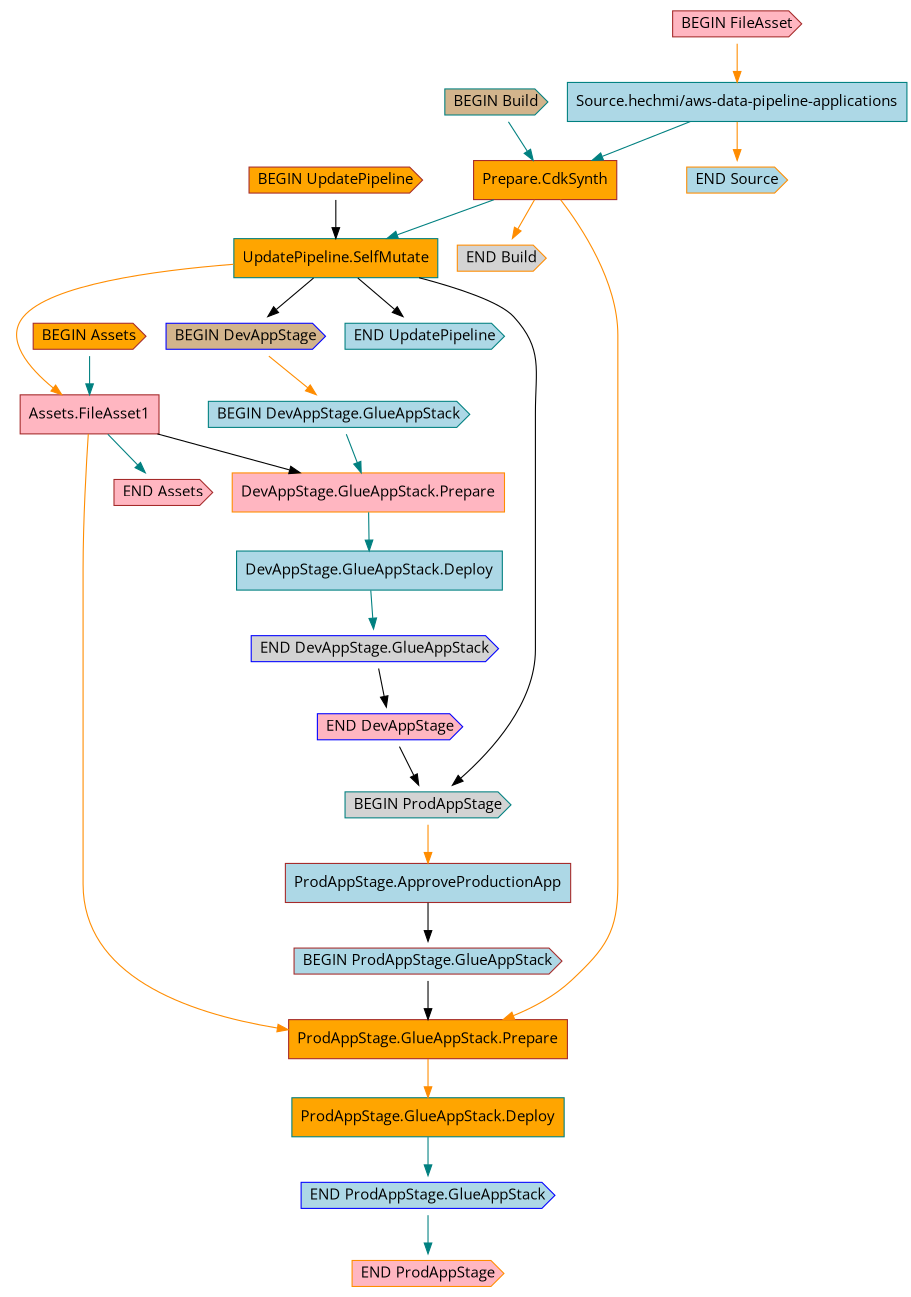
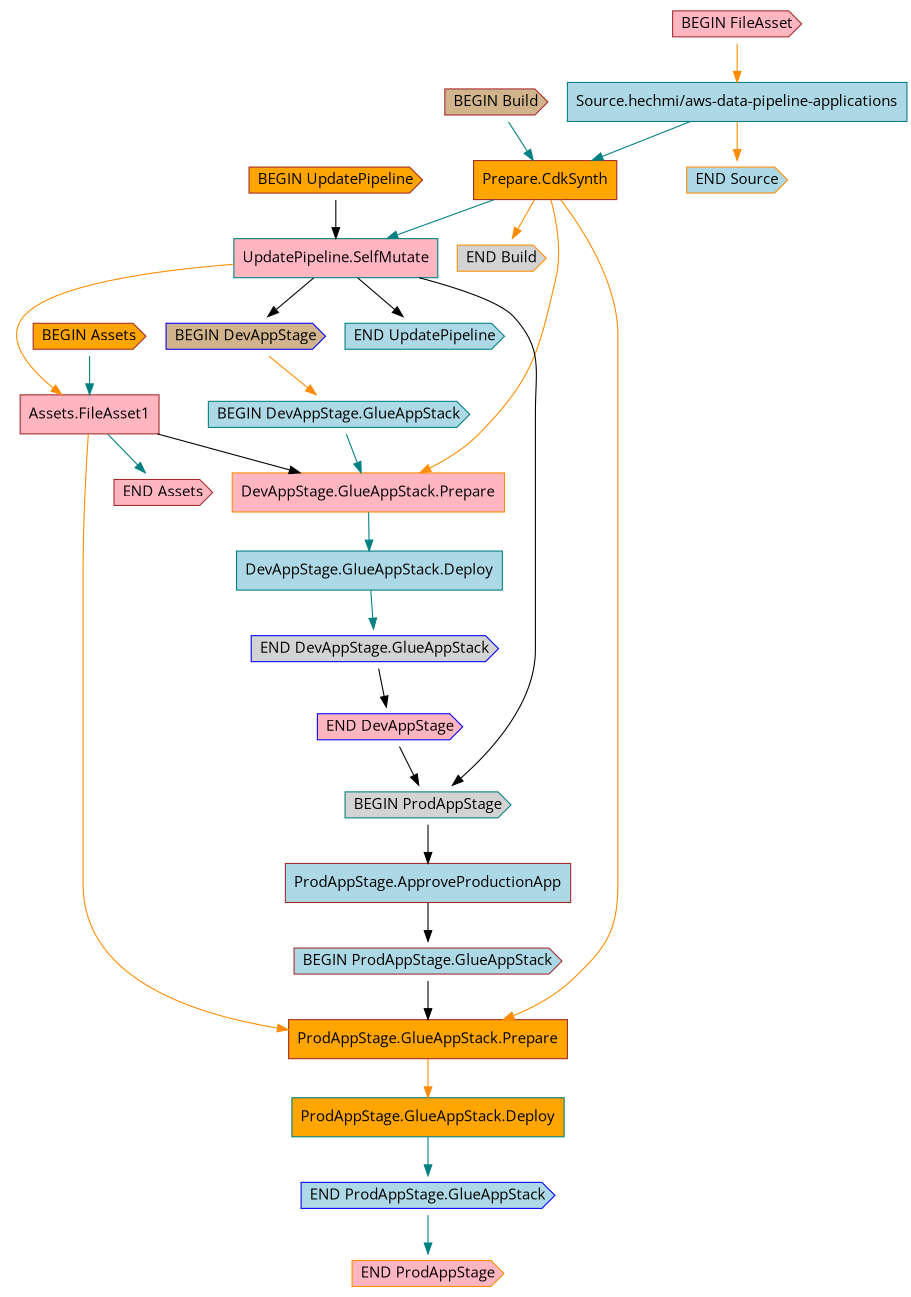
  digraph {
    fontname="Open Sans"
    node [color=brown fillcolor=lightblue fontname="Open Sans" shape=cds style=filled]
    edge [color=teal fontname="Open Sans"]
-   "BEGIN Build" [color=teal fillcolor=tan]
+   "BEGIN Build" [fillcolor=tan]
    n2 [fillcolor=orange label="Prepare.CdkSynth" shape=box]
    "END Build" [color=darkorange fillcolor=lightgrey]
-   "UpdatePipeline.SelfMutate" [color=teal fillcolor=orange shape=box]
+   "UpdatePipeline.SelfMutate" [color=teal fillcolor=lightpink shape=box]
    "DevAppStage.GlueAppStack.Prepare" [color=darkorange fillcolor=lightpink shape=box]
    "ProdAppStage.GlueAppStack.Prepare" [fillcolor=orange shape=box]
    "END UpdatePipeline" [color=teal]
    "Assets.FileAsset1" [fillcolor=lightpink shape=box]
    "BEGIN DevAppStage" [color=blue fillcolor=tan]
    "BEGIN ProdAppStage" [color=teal fillcolor=lightgrey]
    "DevAppStage.GlueAppStack.Deploy" [color=teal shape=box]
    "ProdAppStage.GlueAppStack.Deploy" [color=teal fillcolor=orange shape=box]
    "Source.hechmi/aws-data-pipeline-applications" [color=teal shape=box]
    "END Source" [color=darkorange]
    "BEGIN UpdatePipeline" [fillcolor=orange]
    "END Assets" [fillcolor=lightpink]
    "BEGIN DevAppStage.GlueAppStack" [color=teal]
    "ProdAppStage.ApproveProductionApp" [shape=box]
    "BEGIN Assets" [fillcolor=orange]
    "END DevAppStage" [color=blue fillcolor=lightpink]
    "END DevAppStage.GlueAppStack" [color=blue fillcolor=lightgrey]
    "BEGIN ProdAppStage.GlueAppStack"
    "END ProdAppStage" [color=darkorange fillcolor=lightpink]
    "END ProdAppStage.GlueAppStack" [color=blue]
    n25 [fillcolor=lightpink label="BEGIN FileAsset"]
    "BEGIN Build" -> n2
    n2 -> "END Build" [color=darkorange]
    n2 -> "UpdatePipeline.SelfMutate"
+   n2 -> "DevAppStage.GlueAppStack.Prepare" [color=darkorange]
    n2 -> "ProdAppStage.GlueAppStack.Prepare" [color=darkorange]
    "UpdatePipeline.SelfMutate" -> "END UpdatePipeline" [color=black]
    "UpdatePipeline.SelfMutate" -> "Assets.FileAsset1" [color=darkorange]
    "UpdatePipeline.SelfMutate" -> "BEGIN DevAppStage" [color=black]
    "UpdatePipeline.SelfMutate" -> "BEGIN ProdAppStage" [color=black]
    "DevAppStage.GlueAppStack.Prepare" -> "DevAppStage.GlueAppStack.Deploy"
    "ProdAppStage.GlueAppStack.Prepare" -> "ProdAppStage.GlueAppStack.Deploy" [color=darkorange]
    "Assets.FileAsset1" -> "DevAppStage.GlueAppStack.Prepare" [color=black]
    "Assets.FileAsset1" -> "ProdAppStage.GlueAppStack.Prepare" [color=darkorange]
    "Assets.FileAsset1" -> "END Assets"
    "BEGIN DevAppStage" -> "BEGIN DevAppStage.GlueAppStack" [color=darkorange]
-   "BEGIN ProdAppStage" -> "ProdAppStage.ApproveProductionApp" [color=darkorange]
+   "BEGIN ProdAppStage" -> "ProdAppStage.ApproveProductionApp" [color=black]
    "DevAppStage.GlueAppStack.Deploy" -> "END DevAppStage.GlueAppStack"
    "ProdAppStage.GlueAppStack.Deploy" -> "END ProdAppStage.GlueAppStack"
    "Source.hechmi/aws-data-pipeline-applications" -> n2
    "Source.hechmi/aws-data-pipeline-applications" -> "END Source" [color=darkorange]
    "BEGIN UpdatePipeline" -> "UpdatePipeline.SelfMutate" [color=black]
    "BEGIN DevAppStage.GlueAppStack" -> "DevAppStage.GlueAppStack.Prepare"
    "ProdAppStage.ApproveProductionApp" -> "BEGIN ProdAppStage.GlueAppStack" [color=black]
    "BEGIN Assets" -> "Assets.FileAsset1"
    "END DevAppStage" -> "BEGIN ProdAppStage" [color=black]
    "END DevAppStage.GlueAppStack" -> "END DevAppStage" [color=black]
    "BEGIN ProdAppStage.GlueAppStack" -> "ProdAppStage.GlueAppStack.Prepare" [color=black]
    "END ProdAppStage.GlueAppStack" -> "END ProdAppStage"
    n25 -> "Source.hechmi/aws-data-pipeline-applications" [color=darkorange]
  }
